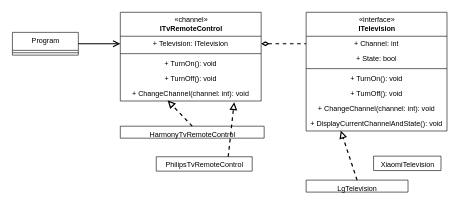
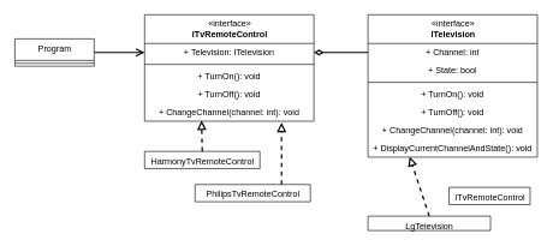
  <mxCell id="0" />
  <mxCell id="1" parent="0" />
- <mxCell id="2" value="&lt;span style=&quot;font-weight: 400;&quot;&gt;«channel»&lt;/span&gt;&lt;br style=&quot;font-weight: 400;&quot;&gt;ITvRemoteControl" style="swimlane;fontStyle=1;align=center;verticalAlign=middle;childLayout=stackLayout;horizontal=1;startSize=40;horizontalStack=0;resizeParent=1;resizeParentMax=0;resizeLast=0;collapsible=0;marginBottom=0;html=1;" parent="1" vertex="1"><mxGeometry x="200" y="20" width="235" height="148" as="geometry" /></mxCell>
+ <mxCell id="2" value="&lt;span style=&quot;font-weight: 400;&quot;&gt;«interface»&lt;/span&gt;&lt;br style=&quot;font-weight: 400;&quot;&gt;ITvRemoteControl" style="swimlane;fontStyle=1;align=center;verticalAlign=middle;childLayout=stackLayout;horizontal=1;startSize=40;horizontalStack=0;resizeParent=1;resizeParentMax=0;resizeLast=0;collapsible=0;marginBottom=0;html=1;" parent="1" vertex="1"><mxGeometry x="200" y="20" width="235" height="148" as="geometry" /></mxCell>
  <mxCell id="3" value="+ Television: ITelevision" style="text;html=1;strokeColor=none;fillColor=none;align=center;verticalAlign=middle;spacingLeft=4;spacingRight=4;overflow=hidden;rotatable=0;points=[[0,0.5],[1,0.5]];portConstraint=eastwest;" vertex="1" parent="2"><mxGeometry y="40" width="235" height="25" as="geometry" /></mxCell>
  <mxCell id="4" value="" style="line;strokeWidth=1;fillColor=none;align=left;verticalAlign=middle;spacingTop=-1;spacingLeft=3;spacingRight=3;rotatable=0;labelPosition=right;points=[];portConstraint=eastwest;" vertex="1" parent="2"><mxGeometry y="65" width="235" height="8" as="geometry" /></mxCell>
  <mxCell id="5" value="+ TurnOn(): void" style="text;html=1;strokeColor=none;fillColor=none;align=center;verticalAlign=middle;spacingLeft=4;spacingRight=4;overflow=hidden;rotatable=0;points=[[0,0.5],[1,0.5]];portConstraint=eastwest;" vertex="1" parent="2"><mxGeometry y="73" width="235" height="25" as="geometry" /></mxCell>
  <mxCell id="6" value="+ TurnOff(): void" style="text;html=1;strokeColor=none;fillColor=none;align=center;verticalAlign=middle;spacingLeft=4;spacingRight=4;overflow=hidden;rotatable=0;points=[[0,0.5],[1,0.5]];portConstraint=eastwest;" vertex="1" parent="2"><mxGeometry y="98" width="235" height="25" as="geometry" /></mxCell>
  <mxCell id="7" value="+ ChangeChannel(channel: int): void" style="text;html=1;strokeColor=none;fillColor=none;align=center;verticalAlign=middle;spacingLeft=4;spacingRight=4;overflow=hidden;rotatable=0;points=[[0,0.5],[1,0.5]];portConstraint=eastwest;" vertex="1" parent="2"><mxGeometry y="123" width="235" height="25" as="geometry" /></mxCell>
  <mxCell id="8" value="Program" style="swimlane;fontStyle=0;align=center;verticalAlign=top;childLayout=stackLayout;horizontal=1;startSize=30;horizontalStack=0;resizeParent=1;resizeParentMax=0;resizeLast=0;collapsible=0;marginBottom=0;html=1;" parent="1" vertex="1"><mxGeometry x="20" y="53.5" width="110" height="38" as="geometry" /></mxCell>
  <mxCell id="9" value="" style="line;strokeWidth=1;fillColor=none;align=left;verticalAlign=middle;spacingTop=-1;spacingLeft=3;spacingRight=3;rotatable=0;labelPosition=right;points=[];portConstraint=eastwest;" parent="8" vertex="1"><mxGeometry y="30" width="110" height="8" as="geometry" /></mxCell>
  <mxCell id="10" value="" style="endArrow=open;startArrow=none;endFill=0;startFill=0;endSize=8;html=1;verticalAlign=bottom;labelBackgroundColor=none;strokeWidth=2;sketch=0;exitX=1;exitY=0.5;exitDx=0;exitDy=0;entryX=0;entryY=0.5;entryDx=0;entryDy=0;" parent="1" source="8" target="3" edge="1"><mxGeometry width="160" relative="1" as="geometry"><mxPoint x="150" y="70" as="sourcePoint" /><mxPoint x="233" y="69" as="targetPoint" /></mxGeometry></mxCell>
- <mxCell id="11" value="HarmonyTvRemoteControl" style="swimlane;fontStyle=0;align=center;verticalAlign=top;childLayout=stackLayout;horizontal=1;startSize=30;horizontalStack=0;resizeParent=1;resizeParentMax=0;resizeLast=0;collapsible=0;marginBottom=0;html=1;" parent="1" vertex="1"><mxGeometry x="200" y="210" width="240" height="20" as="geometry" /></mxCell>
+ <mxCell id="11" value="HarmonyTvRemoteControl" style="swimlane;fontStyle=0;align=center;verticalAlign=top;childLayout=stackLayout;horizontal=1;startSize=30;horizontalStack=0;resizeParent=1;resizeParentMax=0;resizeLast=0;collapsible=0;marginBottom=0;html=1;" parent="1" vertex="1"><mxGeometry x="200" y="210" width="160" height="24" as="geometry" /></mxCell>
  <mxCell id="12" value="" style="endArrow=block;startArrow=none;endFill=0;startFill=0;endSize=8;html=1;verticalAlign=bottom;dashed=1;labelBackgroundColor=none;sketch=0;exitX=0.5;exitY=0;exitDx=0;exitDy=0;strokeWidth=2;entryX=0.336;entryY=0.96;entryDx=0;entryDy=0;entryPerimeter=0;" parent="1" source="11" target="7" edge="1"><mxGeometry width="160" relative="1" as="geometry"><mxPoint x="260" y="240" as="sourcePoint" /><mxPoint x="234" y="171" as="targetPoint" /></mxGeometry></mxCell>
  <mxCell id="13" value="&lt;span style=&quot;font-weight: 400;&quot;&gt;«interface»&lt;/span&gt;&lt;br style=&quot;font-weight: 400;&quot;&gt;ITelevision" style="swimlane;fontStyle=1;align=center;verticalAlign=middle;childLayout=stackLayout;horizontal=1;startSize=40;horizontalStack=0;resizeParent=1;resizeParentMax=0;resizeLast=0;collapsible=0;marginBottom=0;html=1;" vertex="1" parent="1"><mxGeometry x="510" y="20" width="235" height="198" as="geometry" /></mxCell>
  <mxCell id="14" value="+ Channel: int" style="text;html=1;strokeColor=none;fillColor=none;align=center;verticalAlign=middle;spacingLeft=4;spacingRight=4;overflow=hidden;rotatable=0;points=[[0,0.5],[1,0.5]];portConstraint=eastwest;" vertex="1" parent="13"><mxGeometry y="40" width="235" height="25" as="geometry" /></mxCell>
  <mxCell id="15" value="+ State: bool" style="text;html=1;strokeColor=none;fillColor=none;align=center;verticalAlign=middle;spacingLeft=4;spacingRight=4;overflow=hidden;rotatable=0;points=[[0,0.5],[1,0.5]];portConstraint=eastwest;" vertex="1" parent="13"><mxGeometry y="65" width="235" height="25" as="geometry" /></mxCell>
  <mxCell id="16" value="" style="line;strokeWidth=1;fillColor=none;align=left;verticalAlign=middle;spacingTop=-1;spacingLeft=3;spacingRight=3;rotatable=0;labelPosition=right;points=[];portConstraint=eastwest;" vertex="1" parent="13"><mxGeometry y="90" width="235" height="8" as="geometry" /></mxCell>
  <mxCell id="17" value="+ TurnOn(): void" style="text;html=1;strokeColor=none;fillColor=none;align=center;verticalAlign=middle;spacingLeft=4;spacingRight=4;overflow=hidden;rotatable=0;points=[[0,0.5],[1,0.5]];portConstraint=eastwest;" vertex="1" parent="13"><mxGeometry y="98" width="235" height="25" as="geometry" /></mxCell>
  <mxCell id="18" value="+ TurnOff(): void" style="text;html=1;strokeColor=none;fillColor=none;align=center;verticalAlign=middle;spacingLeft=4;spacingRight=4;overflow=hidden;rotatable=0;points=[[0,0.5],[1,0.5]];portConstraint=eastwest;" vertex="1" parent="13"><mxGeometry y="123" width="235" height="25" as="geometry" /></mxCell>
  <mxCell id="19" value="+ ChangeChannel(channel: int): void" style="text;html=1;strokeColor=none;fillColor=none;align=center;verticalAlign=middle;spacingLeft=4;spacingRight=4;overflow=hidden;rotatable=0;points=[[0,0.5],[1,0.5]];portConstraint=eastwest;" vertex="1" parent="13"><mxGeometry y="148" width="235" height="25" as="geometry" /></mxCell>
  <mxCell id="20" value="+ DisplayCurrentChannelAndState(): void" style="text;html=1;strokeColor=none;fillColor=none;align=center;verticalAlign=middle;spacingLeft=4;spacingRight=4;overflow=hidden;rotatable=0;points=[[0,0.5],[1,0.5]];portConstraint=eastwest;" vertex="1" parent="13"><mxGeometry y="173" width="235" height="25" as="geometry" /></mxCell>
- <mxCell id="21" value="" style="endArrow=none;startArrow=diamondThin;endFill=0;startFill=0;html=1;verticalAlign=bottom;labelBackgroundColor=none;strokeWidth=2;startSize=8;endSize=8;exitX=1;exitY=0.5;exitDx=0;exitDy=0;entryX=0;entryY=0.5;entryDx=0;entryDy=0;dashed=1;" edge="1" parent="1" source="3" target="14"><mxGeometry width="160" relative="1" as="geometry"><mxPoint x="330" y="230" as="sourcePoint" /><mxPoint x="490" y="230" as="targetPoint" /></mxGeometry></mxCell>
+ <mxCell id="21" value="" style="endArrow=none;startArrow=diamondThin;endFill=0;startFill=0;html=1;verticalAlign=bottom;labelBackgroundColor=none;strokeWidth=2;startSize=8;endSize=8;exitX=1;exitY=0.5;exitDx=0;exitDy=0;entryX=0;entryY=0.5;entryDx=0;entryDy=0;" edge="1" parent="1" source="3" target="14"><mxGeometry width="160" relative="1" as="geometry"><mxPoint x="330" y="230" as="sourcePoint" /><mxPoint x="490" y="230" as="targetPoint" /></mxGeometry></mxCell>
  <mxCell id="22" value="LgTelevision" style="swimlane;fontStyle=0;align=center;verticalAlign=top;childLayout=stackLayout;horizontal=1;startSize=24;horizontalStack=0;resizeParent=1;resizeParentMax=0;resizeLast=0;collapsible=0;marginBottom=0;html=1;" vertex="1" parent="1"><mxGeometry x="510" y="300" width="170" height="20" as="geometry" /></mxCell>
  <mxCell id="23" value="" style="endArrow=block;startArrow=none;endFill=0;startFill=0;endSize=8;html=1;verticalAlign=bottom;dashed=1;labelBackgroundColor=none;strokeWidth=2;entryX=0.246;entryY=0.98;entryDx=0;entryDy=0;entryPerimeter=0;exitX=0.5;exitY=0;exitDx=0;exitDy=0;" edge="1" parent="1" source="22" target="20"><mxGeometry width="160" relative="1" as="geometry"><mxPoint x="600" y="270" as="sourcePoint" /><mxPoint x="610" y="400" as="targetPoint" /></mxGeometry></mxCell>
- <mxCell id="24" value="XiaomiTelevision" style="swimlane;fontStyle=0;align=center;verticalAlign=top;childLayout=stackLayout;horizontal=1;startSize=24;horizontalStack=0;resizeParent=1;resizeParentMax=0;resizeLast=0;collapsible=0;marginBottom=0;html=1;" vertex="1" parent="1"><mxGeometry x="622.5" y="260" width="112.5" height="24" as="geometry" /></mxCell>
- <mxCell id="25" value="PhilipsTvRemoteControl" style="swimlane;fontStyle=0;align=center;verticalAlign=top;childLayout=stackLayout;horizontal=1;startSize=30;horizontalStack=0;resizeParent=1;resizeParentMax=0;resizeLast=0;collapsible=0;marginBottom=0;html=1;" vertex="1" parent="1"><mxGeometry x="260" y="261" width="160" height="24" as="geometry" /></mxCell>
+ <mxCell id="24" value="ITvRemoteControl" style="swimlane;fontStyle=0;align=center;verticalAlign=top;childLayout=stackLayout;horizontal=1;startSize=24;horizontalStack=0;resizeParent=1;resizeParentMax=0;resizeLast=0;collapsible=0;marginBottom=0;html=1;" vertex="1" parent="1"><mxGeometry x="622.5" y="260" width="112.5" height="24" as="geometry" /></mxCell>
+ <mxCell id="25" value="PhilipsTvRemoteControl" style="swimlane;fontStyle=0;align=center;verticalAlign=top;childLayout=stackLayout;horizontal=1;startSize=30;horizontalStack=0;resizeParent=1;resizeParentMax=0;resizeLast=0;collapsible=0;marginBottom=0;html=1;" vertex="1" parent="1"><mxGeometry x="270" y="256" width="160" height="24" as="geometry" /></mxCell>
  <mxCell id="26" value="" style="endArrow=block;startArrow=none;endFill=0;startFill=0;endSize=8;html=1;verticalAlign=bottom;dashed=1;labelBackgroundColor=none;sketch=0;exitX=0.75;exitY=0;exitDx=0;exitDy=0;strokeWidth=2;" edge="1" parent="1" source="25"><mxGeometry width="160" relative="1" as="geometry"><mxPoint x="290" y="220" as="sourcePoint" /><mxPoint x="390" y="170" as="targetPoint" /></mxGeometry></mxCell>
